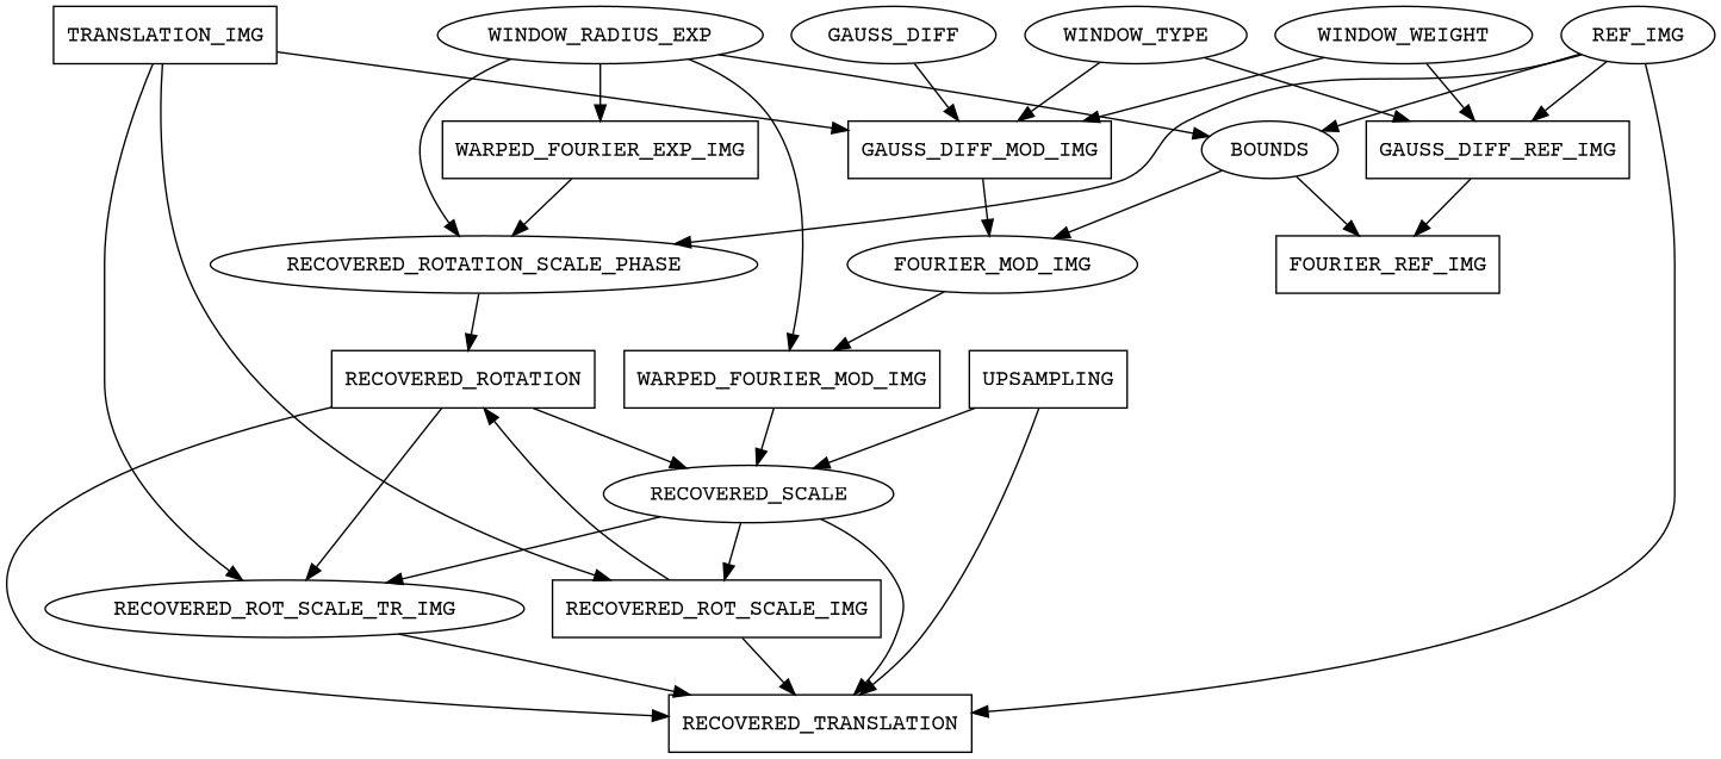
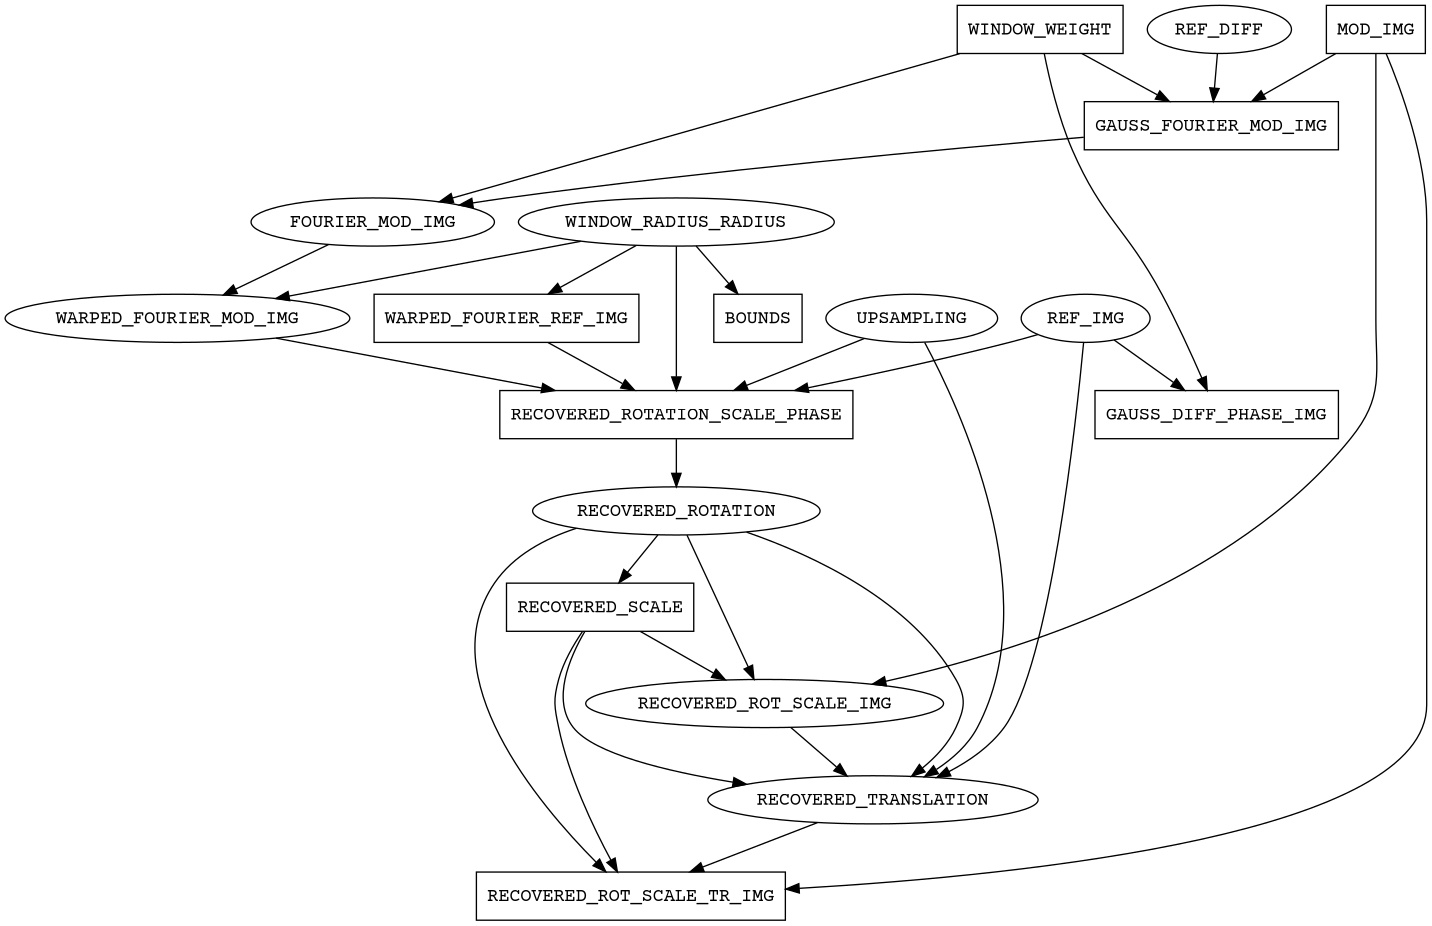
  digraph {
    fontname="Courier Prime"
    node [fontname="Courier Prime" shape=oval]
    edge [fontname="Courier Prime"]
-   RECOVERED_ROTATION_SCALE_PHASE
-   WARPED_FOURIER_REF_IMG [shape=box label=WARPED_FOURIER_EXP_IMG]
-   RECOVERED_ROTATION [shape=box]
-   WARPED_FOURIER_MOD_IMG [shape=box]
-   RECOVERED_SCALE
-   RECOVERED_ROT_SCALE_IMG [shape=box]
-   RECOVERED_TRANSLATION [shape=box]
-   RECOVERED_ROT_SCALE_TR_IMG [shape=ellipse]
-   MOD_IMG [shape=box label=TRANSLATION_IMG]
-   GAUSS_DIFF_MOD_IMG [shape=box]
+   RECOVERED_ROTATION_SCALE_PHASE [shape=box]
+   WARPED_FOURIER_REF_IMG [shape=box]
+   RECOVERED_ROTATION
+   WARPED_FOURIER_MOD_IMG [shape=ellipse]
+   RECOVERED_SCALE [shape=box]
+   RECOVERED_ROT_SCALE_IMG [shape=ellipse]
+   RECOVERED_TRANSLATION
+   RECOVERED_ROT_SCALE_TR_IMG [shape=box]
+   MOD_IMG [shape=box]
+   GAUSS_DIFF_MOD_IMG [shape=box label=GAUSS_FOURIER_MOD_IMG]
    FOURIER_MOD_IMG [shape=ellipse]
-   GAUSS_DIFF
-   GAUSS_DIFF_REF_IMG [shape=box]
-   FOURIER_REF_IMG [shape=box]
-   WINDOW_WEIGHT
-   WINDOW_TYPE
-   WINDOW_RADIUS_EXP
-   BOUNDS
-   UPSAMPLING [shape=box]
+   GAUSS_DIFF [label=REF_DIFF]
+   GAUSS_DIFF_REF_IMG [shape=box label=GAUSS_DIFF_PHASE_IMG]
+   WINDOW_WEIGHT [shape=box]
+   WINDOW_RADIUS_EXP [label=WINDOW_RADIUS_RADIUS]
+   BOUNDS [shape=box]
+   UPSAMPLING
    REF_IMG [shape=ellipse]
    RECOVERED_ROTATION_SCALE_PHASE -> RECOVERED_ROTATION
    WARPED_FOURIER_REF_IMG -> RECOVERED_ROTATION_SCALE_PHASE
    RECOVERED_ROTATION -> RECOVERED_SCALE
-   RECOVERED_ROT_SCALE_IMG -> RECOVERED_ROTATION
+   RECOVERED_ROTATION -> RECOVERED_ROT_SCALE_IMG
    RECOVERED_ROTATION -> RECOVERED_TRANSLATION
    RECOVERED_ROTATION -> RECOVERED_ROT_SCALE_TR_IMG
-   WARPED_FOURIER_MOD_IMG -> RECOVERED_SCALE
+   WARPED_FOURIER_MOD_IMG -> RECOVERED_ROTATION_SCALE_PHASE
    RECOVERED_SCALE -> RECOVERED_ROT_SCALE_IMG
    RECOVERED_SCALE -> RECOVERED_TRANSLATION
    RECOVERED_SCALE -> RECOVERED_ROT_SCALE_TR_IMG
    RECOVERED_ROT_SCALE_IMG -> RECOVERED_TRANSLATION
-   RECOVERED_ROT_SCALE_TR_IMG -> RECOVERED_TRANSLATION
+   RECOVERED_TRANSLATION -> RECOVERED_ROT_SCALE_TR_IMG
    MOD_IMG -> RECOVERED_ROT_SCALE_IMG
    MOD_IMG -> RECOVERED_ROT_SCALE_TR_IMG
    MOD_IMG -> GAUSS_DIFF_MOD_IMG
    GAUSS_DIFF_MOD_IMG -> FOURIER_MOD_IMG
    FOURIER_MOD_IMG -> WARPED_FOURIER_MOD_IMG
    GAUSS_DIFF -> GAUSS_DIFF_MOD_IMG
-   GAUSS_DIFF_REF_IMG -> FOURIER_REF_IMG
    WINDOW_WEIGHT -> GAUSS_DIFF_MOD_IMG
    WINDOW_WEIGHT -> GAUSS_DIFF_REF_IMG
-   WINDOW_TYPE -> GAUSS_DIFF_MOD_IMG
-   WINDOW_TYPE -> GAUSS_DIFF_REF_IMG
    WINDOW_RADIUS_EXP -> RECOVERED_ROTATION_SCALE_PHASE
    WINDOW_RADIUS_EXP -> WARPED_FOURIER_REF_IMG
    WINDOW_RADIUS_EXP -> WARPED_FOURIER_MOD_IMG
    WINDOW_RADIUS_EXP -> BOUNDS
-   BOUNDS -> FOURIER_MOD_IMG
-   BOUNDS -> FOURIER_REF_IMG
-   UPSAMPLING -> RECOVERED_SCALE
+   WINDOW_WEIGHT -> FOURIER_MOD_IMG
+   UPSAMPLING -> RECOVERED_ROTATION_SCALE_PHASE
    UPSAMPLING -> RECOVERED_TRANSLATION
    REF_IMG -> RECOVERED_ROTATION_SCALE_PHASE
    REF_IMG -> RECOVERED_TRANSLATION
    REF_IMG -> GAUSS_DIFF_REF_IMG
-   REF_IMG -> BOUNDS
  }
